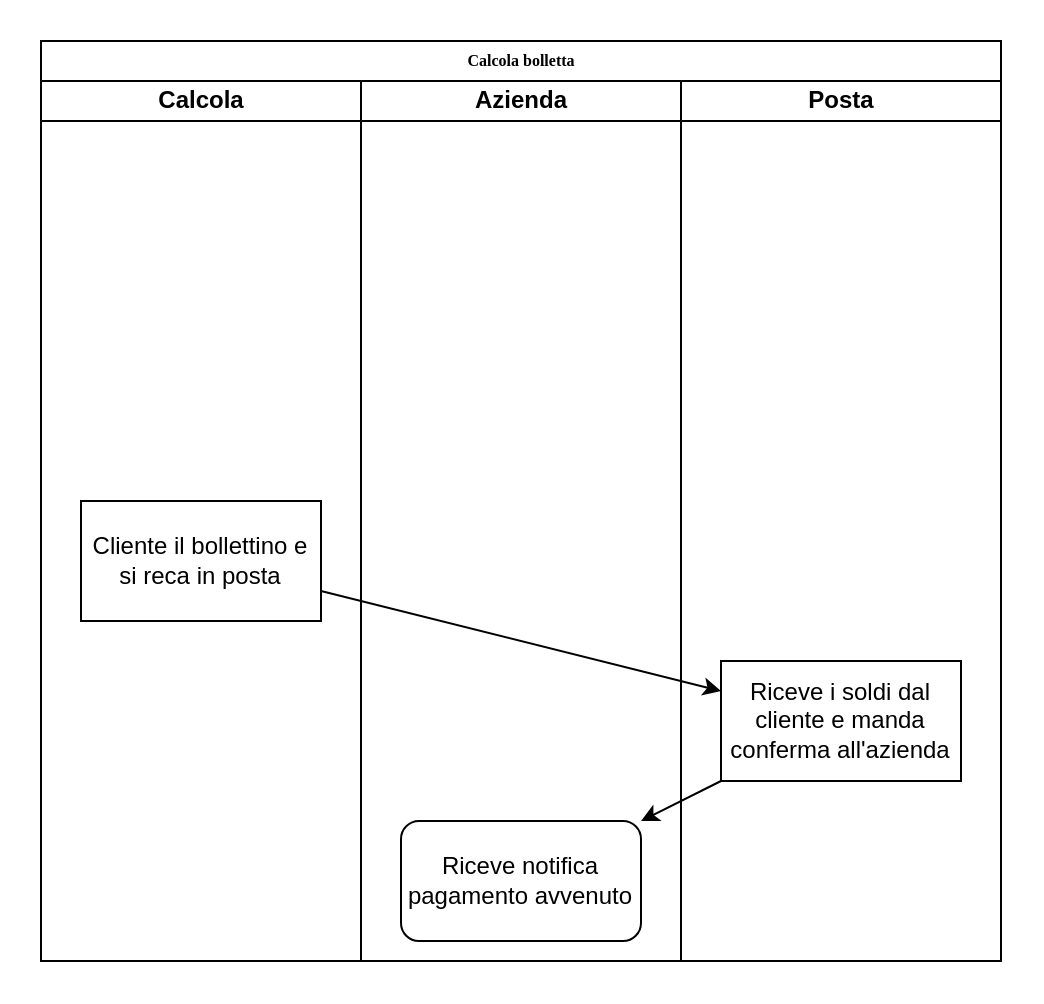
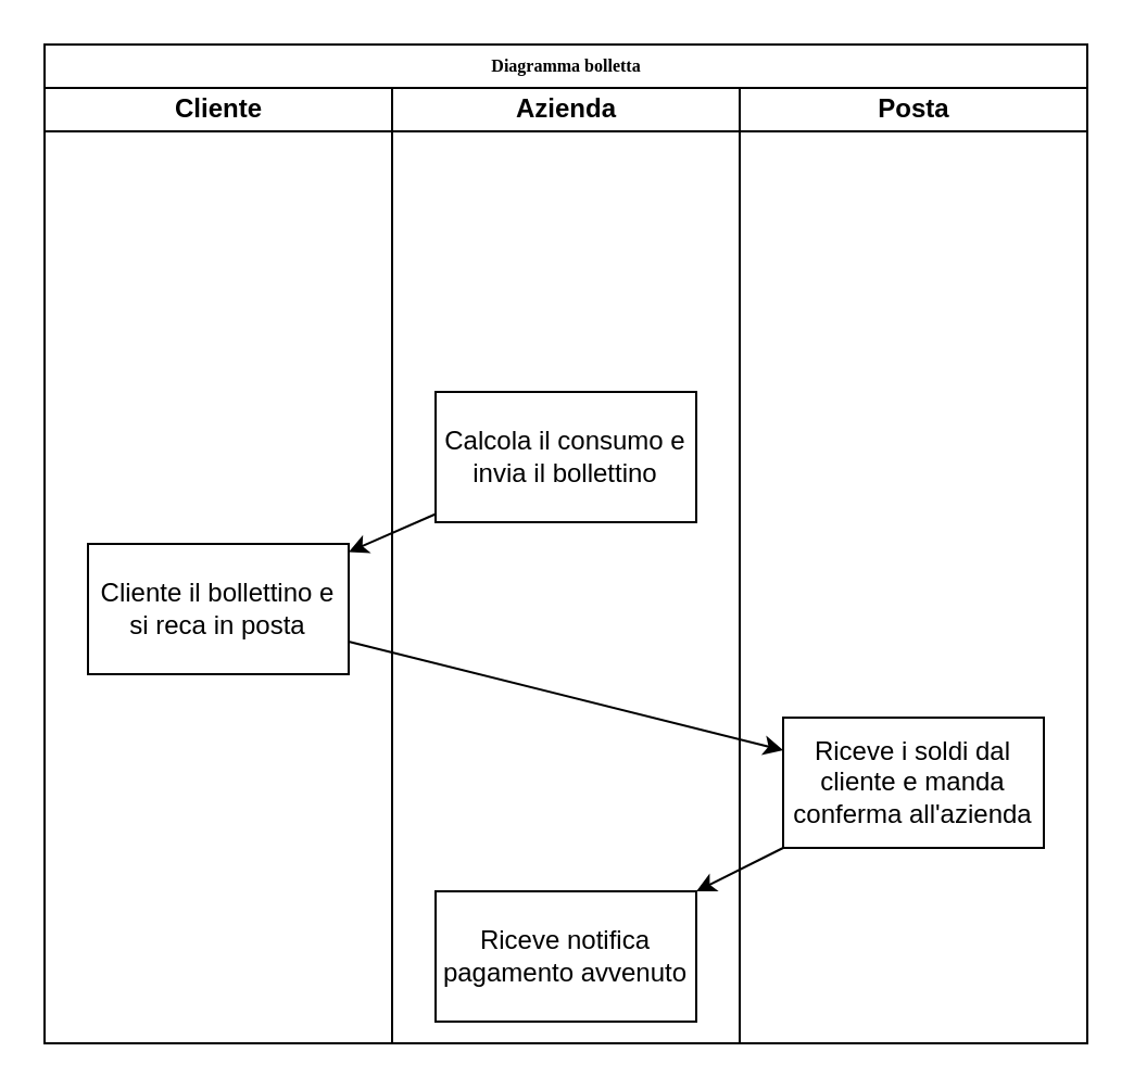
  <mxCell id="0" />
  <mxCell id="1" parent="0" />
- <mxCell id="2" value="Calcola bolletta" style="swimlane;html=1;childLayout=stackLayout;startSize=20;rounded=0;shadow=0;labelBackgroundColor=none;strokeWidth=1;fontFamily=Verdana;fontSize=8;align=center;" parent="1" vertex="1"><mxGeometry x="20" y="20" width="480" height="460" as="geometry"><mxRectangle x="70" y="50" width="50" height="20" as="alternateBounds" /></mxGeometry></mxCell>
- <mxCell id="3" value="Calcola" style="swimlane;html=1;startSize=20;" parent="2" vertex="1"><mxGeometry y="20" width="160" height="440" as="geometry" /></mxCell>
+ <mxCell id="2" value="Diagramma bolletta" style="swimlane;html=1;childLayout=stackLayout;startSize=20;rounded=0;shadow=0;labelBackgroundColor=none;strokeWidth=1;fontFamily=Verdana;fontSize=8;align=center;" parent="1" vertex="1"><mxGeometry x="20" y="20" width="480" height="460" as="geometry"><mxRectangle x="70" y="50" width="50" height="20" as="alternateBounds" /></mxGeometry></mxCell>
+ <mxCell id="3" value="Cliente" style="swimlane;html=1;startSize=20;" parent="2" vertex="1"><mxGeometry y="20" width="160" height="440" as="geometry" /></mxCell>
  <mxCell id="4" value="Cliente il bollettino e si reca in posta" style="rounded=0;whiteSpace=wrap;html=1;" vertex="1" parent="3"><mxGeometry x="20" y="210" width="120" height="60" as="geometry" /></mxCell>
  <mxCell id="5" value="Azienda" style="swimlane;html=1;startSize=20;" parent="2" vertex="1"><mxGeometry x="160" y="20" width="160" height="440" as="geometry" /></mxCell>
- <mxCell id="7" value="Riceve notifica pagamento avvenuto" style="whiteSpace=wrap;html=1;rounded=1;" vertex="1" parent="5"><mxGeometry x="20" y="370" width="120" height="60" as="geometry" /></mxCell>
+ <mxCell id="6" value="Calcola il consumo e invia il bollettino" style="rounded=0;whiteSpace=wrap;html=1;" vertex="1" parent="5"><mxGeometry x="20" y="140" width="120" height="60" as="geometry" /></mxCell>
+ <mxCell id="7" value="Riceve notifica pagamento avvenuto" style="rounded=0;whiteSpace=wrap;html=1;" vertex="1" parent="5"><mxGeometry x="20" y="370" width="120" height="60" as="geometry" /></mxCell>
  <mxCell id="8" value="Posta" style="swimlane;html=1;startSize=20;" parent="2" vertex="1"><mxGeometry x="320" y="20" width="160" height="440" as="geometry" /></mxCell>
  <mxCell id="9" value="Riceve i soldi dal cliente e manda conferma all'azienda" style="rounded=0;whiteSpace=wrap;html=1;" vertex="1" parent="8"><mxGeometry x="20" y="290" width="120" height="60" as="geometry" /></mxCell>
+ <mxCell id="10" value="" style="endArrow=classic;html=1;" edge="1" parent="2" source="6" target="4"><mxGeometry width="50" height="50" relative="1" as="geometry"><mxPoint x="260" y="280" as="sourcePoint" /><mxPoint x="310" y="230" as="targetPoint" /></mxGeometry></mxCell>
  <mxCell id="11" value="" style="endArrow=classic;html=1;" edge="1" parent="2" source="4" target="9"><mxGeometry width="50" height="50" relative="1" as="geometry"><mxPoint x="260" y="270" as="sourcePoint" /><mxPoint x="360" y="300" as="targetPoint" /></mxGeometry></mxCell>
  <mxCell id="12" value="" style="endArrow=classic;html=1;" edge="1" parent="2" source="9" target="7"><mxGeometry width="50" height="50" relative="1" as="geometry"><mxPoint x="260" y="450" as="sourcePoint" /><mxPoint x="310" y="400" as="targetPoint" /></mxGeometry></mxCell>
